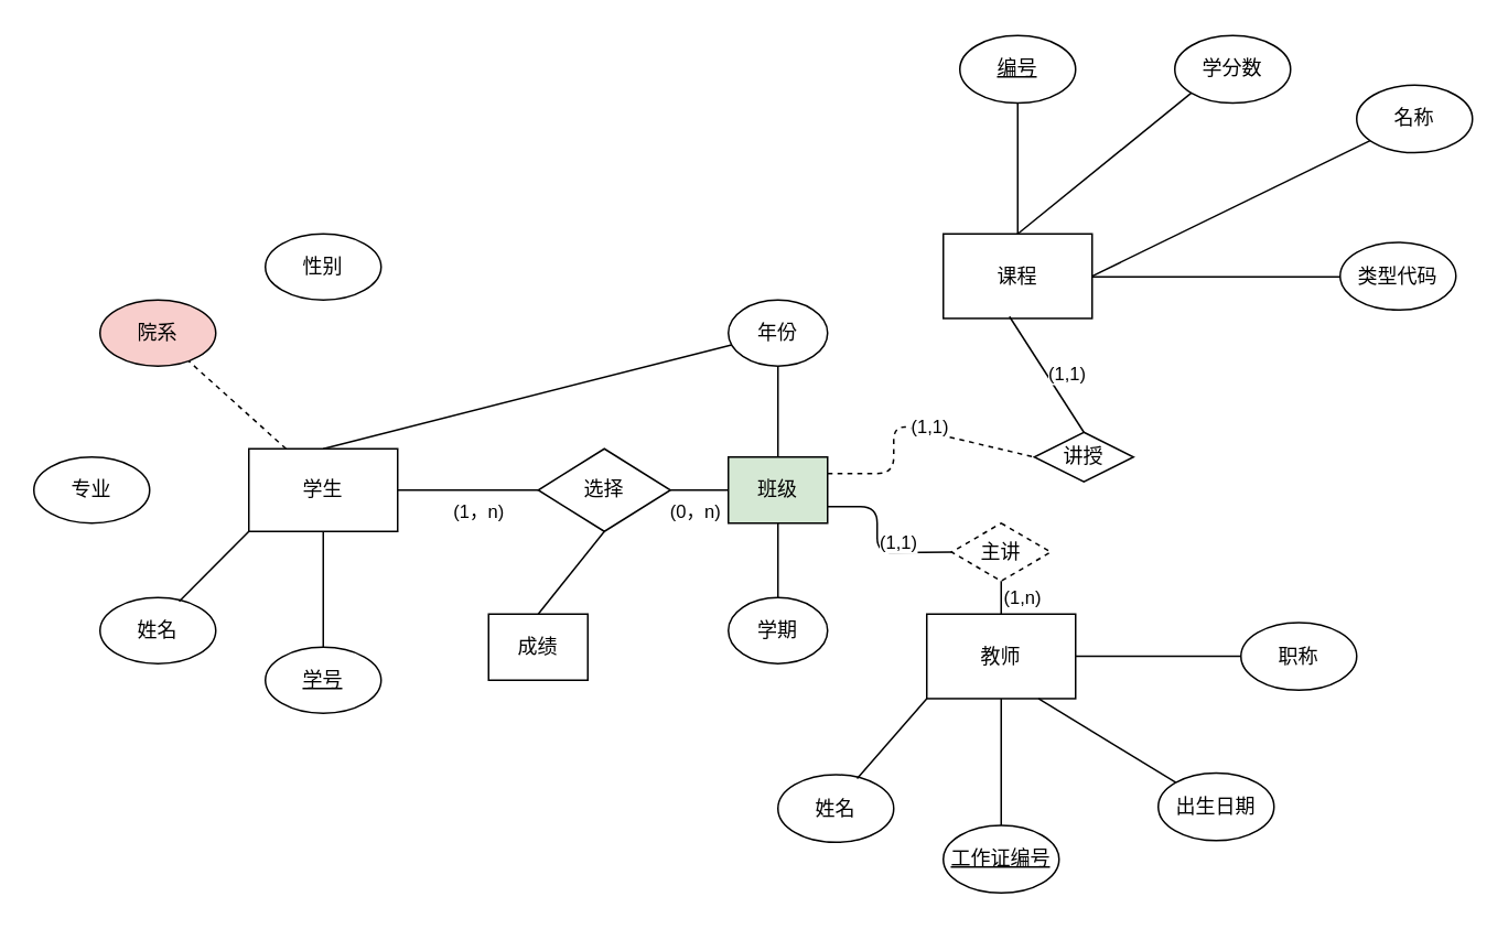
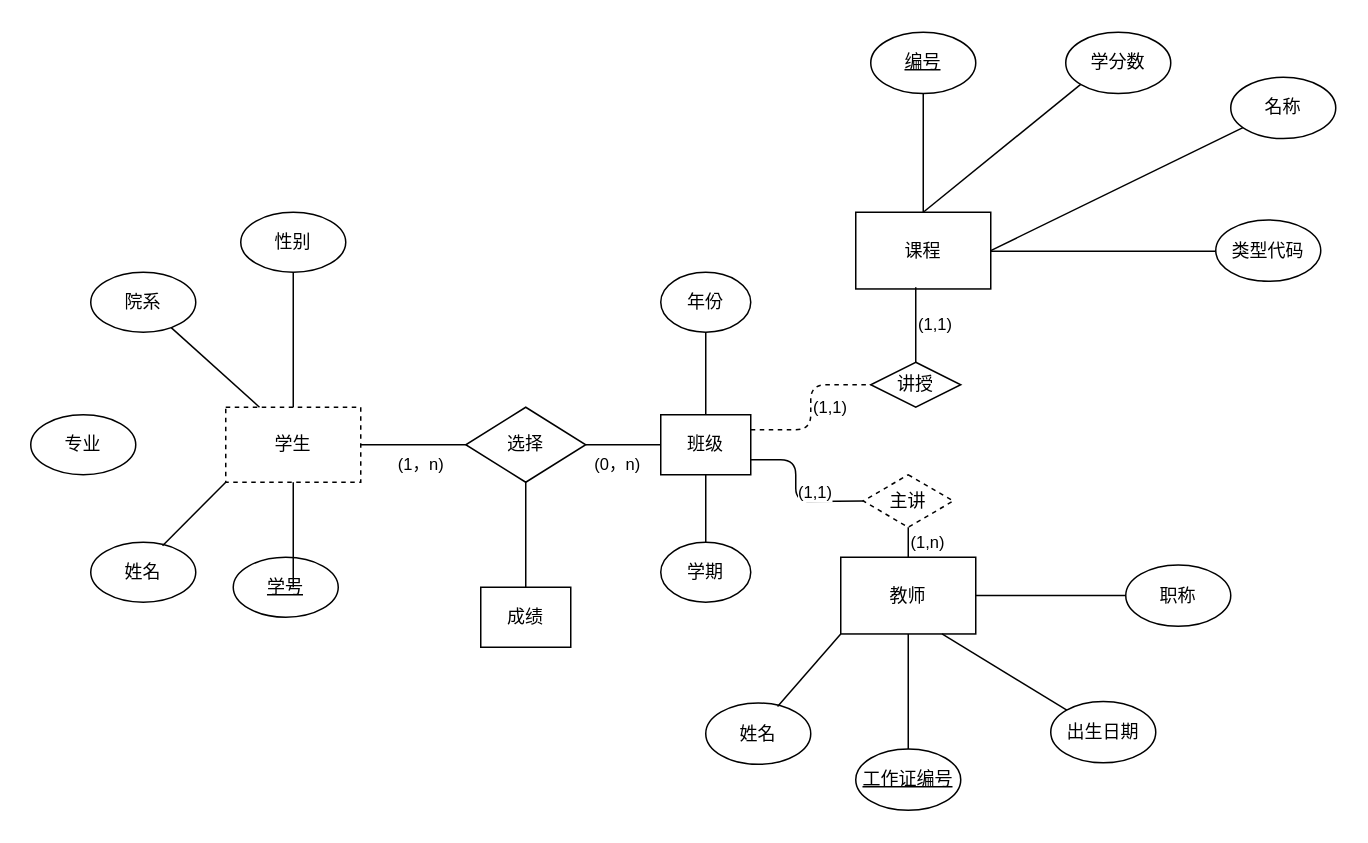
  <mxCell id="0" />
  <mxCell id="1" parent="0" />
  <mxCell id="2" value="" style="group" parent="1" vertex="1" connectable="0"><mxGeometry x="20" y="141" width="220" height="290" as="geometry" /></mxCell>
- <mxCell id="3" value="学生" style="rounded=0;whiteSpace=wrap;html=1;" parent="2" vertex="1"><mxGeometry x="130" y="130" width="90" height="50" as="geometry" /></mxCell>
- <mxCell id="4" value="院系" style="ellipse;whiteSpace=wrap;html=1;fillColor=#f8cecc;" parent="2" vertex="1"><mxGeometry x="40" y="40" width="70" height="40" as="geometry" /></mxCell>
+ <mxCell id="3" value="学生" style="rounded=0;whiteSpace=wrap;html=1;dashed=1;" parent="2" vertex="1"><mxGeometry x="130" y="130" width="90" height="50" as="geometry" /></mxCell>
+ <mxCell id="4" value="院系" style="ellipse;whiteSpace=wrap;html=1;" parent="2" vertex="1"><mxGeometry x="40" y="40" width="70" height="40" as="geometry" /></mxCell>
  <mxCell id="5" value="性别" style="ellipse;whiteSpace=wrap;html=1;" parent="2" vertex="1"><mxGeometry x="140" width="70" height="40" as="geometry" /></mxCell>
  <mxCell id="6" value="姓名" style="ellipse;whiteSpace=wrap;html=1;" parent="2" vertex="1"><mxGeometry x="40" y="220" width="70" height="40" as="geometry" /></mxCell>
- <mxCell id="7" value="&lt;u&gt;学号&lt;/u&gt;" style="ellipse;whiteSpace=wrap;html=1;" parent="2" vertex="1"><mxGeometry x="140" y="250" width="70" height="40" as="geometry" /></mxCell>
+ <mxCell id="7" value="&lt;u&gt;学号&lt;/u&gt;" style="ellipse;whiteSpace=wrap;html=1;" parent="2" vertex="1"><mxGeometry x="135" y="230" width="70" height="40" as="geometry" /></mxCell>
  <mxCell id="8" value="专业" style="ellipse;whiteSpace=wrap;html=1;" parent="2" vertex="1"><mxGeometry y="135" width="70" height="40" as="geometry" /></mxCell>
  <mxCell id="9" value="" style="endArrow=none;html=1;entryX=0.5;entryY=1;entryDx=0;entryDy=0;" parent="2" target="3" edge="1"><mxGeometry width="50" height="50" relative="1" as="geometry"><mxPoint x="175" y="250" as="sourcePoint" /><mxPoint x="185" y="190" as="targetPoint" /></mxGeometry></mxCell>
  <mxCell id="10" value="" style="endArrow=none;html=1;entryX=0;entryY=1;entryDx=0;entryDy=0;exitX=0.684;exitY=0.057;exitDx=0;exitDy=0;exitPerimeter=0;" parent="2" source="6" target="3" edge="1"><mxGeometry width="50" height="50" relative="1" as="geometry"><mxPoint x="195" y="270" as="sourcePoint" /><mxPoint x="195" y="200" as="targetPoint" /></mxGeometry></mxCell>
- <mxCell id="11" value="" style="endArrow=none;html=1;exitX=0.25;exitY=0;exitDx=0;exitDy=0;dashed=1;" parent="2" source="3" target="4" edge="1"><mxGeometry width="50" height="50" relative="1" as="geometry"><mxPoint x="215" y="290" as="sourcePoint" /><mxPoint x="215" y="220" as="targetPoint" /></mxGeometry></mxCell>
- <mxCell id="12" value="" style="endArrow=none;html=1;exitX=0.5;exitY=0;exitDx=0;exitDy=0;" parent="2" source="3" target="27" edge="1"><mxGeometry width="50" height="50" relative="1" as="geometry"><mxPoint x="162.5" y="140" as="sourcePoint" /><mxPoint x="103.626" y="86.933" as="targetPoint" /></mxGeometry></mxCell>
- <mxCell id="13" value="选择" style="rhombus;whiteSpace=wrap;html=1;" vertex="1" parent="1"><mxGeometry x="325" y="271" width="80" height="50" as="geometry" /></mxCell>
+ <mxCell id="11" value="" style="endArrow=none;html=1;exitX=0.25;exitY=0;exitDx=0;exitDy=0;" parent="2" source="3" target="4" edge="1"><mxGeometry width="50" height="50" relative="1" as="geometry"><mxPoint x="215" y="290" as="sourcePoint" /><mxPoint x="215" y="220" as="targetPoint" /></mxGeometry></mxCell>
+ <mxCell id="12" value="" style="endArrow=none;html=1;exitX=0.5;exitY=0;exitDx=0;exitDy=0;entryX=0.5;entryY=1;entryDx=0;entryDy=0;" parent="2" source="3" target="5" edge="1"><mxGeometry width="50" height="50" relative="1" as="geometry"><mxPoint x="162.5" y="140" as="sourcePoint" /><mxPoint x="103.626" y="86.933" as="targetPoint" /></mxGeometry></mxCell>
+ <mxCell id="13" value="选择" style="rhombus;whiteSpace=wrap;html=1;" vertex="1" parent="1"><mxGeometry x="310" y="271" width="80" height="50" as="geometry" /></mxCell>
  <mxCell id="14" value="(1，n)" style="endArrow=none;html=1;exitX=1;exitY=0.5;exitDx=0;exitDy=0;align=center;verticalAlign=top;" edge="1" parent="1" source="3" target="13"><mxGeometry x="0.143" width="50" height="50" relative="1" as="geometry"><mxPoint x="320" y="351" as="sourcePoint" /><mxPoint x="310" y="296" as="targetPoint" /><mxPoint as="offset" /></mxGeometry></mxCell>
- <mxCell id="15" value="班级" style="rounded=0;whiteSpace=wrap;html=1;sketch=0;fillColor=#d5e8d4;" vertex="1" parent="1"><mxGeometry x="440" y="276" width="60" height="40" as="geometry" /></mxCell>
+ <mxCell id="15" value="班级" style="rounded=0;whiteSpace=wrap;html=1;sketch=0;" vertex="1" parent="1"><mxGeometry x="440" y="276" width="60" height="40" as="geometry" /></mxCell>
  <mxCell id="16" value="(0，n)" style="endArrow=none;html=1;exitX=0;exitY=0.5;exitDx=0;exitDy=0;align=center;verticalAlign=top;entryX=1;entryY=0.5;entryDx=0;entryDy=0;" edge="1" parent="1" source="15" target="13"><mxGeometry x="0.143" width="50" height="50" relative="1" as="geometry"><mxPoint x="250" y="306" as="sourcePoint" /><mxPoint x="320" y="306" as="targetPoint" /><mxPoint as="offset" /></mxGeometry></mxCell>
  <mxCell id="17" value="" style="group" vertex="1" connectable="0" parent="1"><mxGeometry x="470" y="371.003" width="350" height="168.746" as="geometry" /></mxCell>
  <mxCell id="18" value="&lt;p&gt;教师&lt;/p&gt;" style="rounded=0;whiteSpace=wrap;html=1;rotation=0;direction=east;" parent="17" vertex="1"><mxGeometry x="90" width="90" height="51.136" as="geometry" /></mxCell>
  <mxCell id="19" value="出生日期" style="ellipse;whiteSpace=wrap;html=1;rotation=0;direction=east;" parent="17" vertex="1"><mxGeometry x="230" y="96.155" width="70" height="40.909" as="geometry" /></mxCell>
  <mxCell id="20" value="职称" style="ellipse;whiteSpace=wrap;html=1;rotation=0;direction=east;" parent="17" vertex="1"><mxGeometry x="280" y="5.115" width="70" height="40.909" as="geometry" /></mxCell>
  <mxCell id="21" value="姓名" style="ellipse;whiteSpace=wrap;html=1;rotation=0;direction=east;" parent="17" vertex="1"><mxGeometry y="97.155" width="70" height="40.909" as="geometry" /></mxCell>
  <mxCell id="22" value="&lt;u&gt;工作证编号&lt;/u&gt;" style="ellipse;whiteSpace=wrap;html=1;rotation=0;direction=east;" parent="17" vertex="1"><mxGeometry x="100" y="127.837" width="70" height="40.909" as="geometry" /></mxCell>
  <mxCell id="23" value="" style="endArrow=none;html=1;entryX=0.5;entryY=1;entryDx=0;entryDy=0;exitX=0.5;exitY=1;exitDx=0;exitDy=0;" parent="17" target="18" edge="1"><mxGeometry x="-75" y="81.815" width="50" height="51.136" as="geometry"><mxPoint x="135" y="127.837" as="sourcePoint" /><mxPoint x="145" y="66.474" as="targetPoint" /></mxGeometry></mxCell>
  <mxCell id="24" value="" style="endArrow=none;html=1;entryX=0;entryY=1;entryDx=0;entryDy=0;exitX=0.684;exitY=0.057;exitDx=0;exitDy=0;exitPerimeter=0;" parent="17" source="21" target="18" edge="1"><mxGeometry x="-75" y="81.815" width="50" height="51.136" as="geometry"><mxPoint x="155" y="148.292" as="sourcePoint" /><mxPoint x="155" y="76.701" as="targetPoint" /></mxGeometry></mxCell>
  <mxCell id="25" value="" style="endArrow=none;html=1;exitX=0.75;exitY=1;exitDx=0;exitDy=0;" parent="17" source="18" target="19" edge="1"><mxGeometry x="-75" y="81.815" width="50" height="51.136" as="geometry"><mxPoint x="175" y="168.746" as="sourcePoint" /><mxPoint x="175" y="97.155" as="targetPoint" /></mxGeometry></mxCell>
  <mxCell id="26" value="" style="endArrow=none;html=1;exitX=1;exitY=0.5;exitDx=0;exitDy=0;entryX=0;entryY=0.5;entryDx=0;entryDy=0;" parent="17" source="18" target="20" edge="1"><mxGeometry x="-75" y="81.815" width="50" height="51.136" as="geometry"><mxPoint x="190" y="31.157" as="sourcePoint" /><mxPoint x="280" y="31.157" as="targetPoint" /></mxGeometry></mxCell>
  <mxCell id="27" value="年份" style="ellipse;whiteSpace=wrap;html=1;rounded=0;sketch=0;" vertex="1" parent="1"><mxGeometry x="440" y="181" width="60" height="40" as="geometry" /></mxCell>
  <mxCell id="28" value="学期" style="ellipse;whiteSpace=wrap;html=1;rounded=0;sketch=0;" vertex="1" parent="1"><mxGeometry x="440" y="361" width="60" height="40" as="geometry" /></mxCell>
  <mxCell id="29" value="" style="endArrow=none;html=1;align=left;entryX=0.5;entryY=1;entryDx=0;entryDy=0;exitX=0.5;exitY=0;exitDx=0;exitDy=0;" edge="1" parent="1" source="15" target="27"><mxGeometry width="50" height="50" relative="1" as="geometry"><mxPoint x="470" y="271" as="sourcePoint" /><mxPoint x="410" y="261" as="targetPoint" /></mxGeometry></mxCell>
  <mxCell id="30" value="" style="endArrow=none;html=1;align=left;exitX=0.5;exitY=1;exitDx=0;exitDy=0;" edge="1" parent="1" source="15"><mxGeometry width="50" height="50" relative="1" as="geometry"><mxPoint x="470" y="321" as="sourcePoint" /><mxPoint x="470" y="361" as="targetPoint" /></mxGeometry></mxCell>
- <mxCell id="31" value="成绩" style="rounded=0;whiteSpace=wrap;html=1;sketch=0;" vertex="1" parent="1"><mxGeometry x="295" y="371" width="60" height="40" as="geometry" /></mxCell>
+ <mxCell id="31" value="成绩" style="rounded=0;whiteSpace=wrap;html=1;sketch=0;" vertex="1" parent="1"><mxGeometry x="320" y="391" width="60" height="40" as="geometry" /></mxCell>
  <mxCell id="32" value="" style="endArrow=none;html=1;align=left;exitX=0.5;exitY=0;exitDx=0;exitDy=0;entryX=0.5;entryY=1;entryDx=0;entryDy=0;" edge="1" parent="1" source="31" target="13"><mxGeometry width="50" height="50" relative="1" as="geometry"><mxPoint x="310" y="311" as="sourcePoint" /><mxPoint x="360" y="261" as="targetPoint" /></mxGeometry></mxCell>
  <mxCell id="33" value="主讲" style="rhombus;whiteSpace=wrap;html=1;rounded=0;sketch=0;dashed=1;" vertex="1" parent="1"><mxGeometry x="575" y="316" width="60" height="35" as="geometry" /></mxCell>
  <mxCell id="34" value="(1,1)" style="endArrow=none;html=1;align=left;entryX=0;entryY=0.5;entryDx=0;entryDy=0;exitX=1;exitY=0.75;exitDx=0;exitDy=0;verticalAlign=middle;" edge="1" parent="1" source="15" target="33"><mxGeometry width="50" height="50" relative="1" as="geometry"><mxPoint x="500" y="319" as="sourcePoint" /><mxPoint x="510" y="261" as="targetPoint" /><Array as="points"><mxPoint x="530" y="306" /><mxPoint x="530" y="334" /></Array></mxGeometry></mxCell>
  <mxCell id="35" value="(1,n)" style="endArrow=none;html=1;align=left;entryX=0.5;entryY=1;entryDx=0;entryDy=0;exitX=0.5;exitY=0;exitDx=0;exitDy=0;" edge="1" parent="1" source="18" target="33"><mxGeometry width="50" height="50" relative="1" as="geometry"><mxPoint x="480" y="286" as="sourcePoint" /><mxPoint x="480" y="231" as="targetPoint" /></mxGeometry></mxCell>
  <mxCell id="36" value="(1,1)" style="endArrow=none;html=1;align=left;exitX=1;exitY=0.25;exitDx=0;exitDy=0;verticalAlign=middle;entryX=0;entryY=0.5;entryDx=0;entryDy=0;dashed=1;" edge="1" parent="1" source="15" target="37"><mxGeometry width="50" height="50" relative="1" as="geometry"><mxPoint x="510" y="316" as="sourcePoint" /><mxPoint x="580" y="251" as="targetPoint" /><Array as="points"><mxPoint x="540" y="286" /><mxPoint x="540" y="256" /></Array></mxGeometry></mxCell>
- <mxCell id="37" value="讲授" style="rhombus;whiteSpace=wrap;html=1;rounded=0;sketch=0;" vertex="1" parent="1"><mxGeometry x="625" y="261" width="60" height="30" as="geometry" /></mxCell>
+ <mxCell id="37" value="讲授" style="rhombus;whiteSpace=wrap;html=1;rounded=0;sketch=0;" vertex="1" parent="1"><mxGeometry x="580" y="241" width="60" height="30" as="geometry" /></mxCell>
  <mxCell id="38" value="" style="group" vertex="1" connectable="0" parent="1"><mxGeometry x="570" y="20.998" width="320" height="171.141" as="geometry" /></mxCell>
  <mxCell id="39" value="&lt;p&gt;课程&lt;/p&gt;" style="rounded=0;whiteSpace=wrap;html=1;rotation=0;direction=east;" parent="38" vertex="1"><mxGeometry y="120.005" width="90" height="51.136" as="geometry" /></mxCell>
  <mxCell id="40" value="名称" style="ellipse;whiteSpace=wrap;html=1;rotation=0;direction=east;" parent="38" vertex="1"><mxGeometry x="250" y="29.999" width="70" height="40.909" as="geometry" /></mxCell>
  <mxCell id="41" style="edgeStyle=orthogonalEdgeStyle;curved=0;rounded=1;sketch=0;orthogonalLoop=1;jettySize=auto;html=1;exitX=0.5;exitY=1;exitDx=0;exitDy=0;align=left;" edge="1" parent="38" source="42"><mxGeometry relative="1" as="geometry"><mxPoint x="270" y="150.002" as="targetPoint" /></mxGeometry></mxCell>
  <mxCell id="42" value="类型代码" style="ellipse;whiteSpace=wrap;html=1;rotation=0;direction=east;" parent="38" vertex="1"><mxGeometry x="240" y="125.12" width="70" height="40.909" as="geometry" /></mxCell>
  <mxCell id="43" value="学分数" style="ellipse;whiteSpace=wrap;html=1;rotation=0;direction=east;" parent="38" vertex="1"><mxGeometry x="140" width="70" height="40.909" as="geometry" /></mxCell>
  <mxCell id="44" value="&lt;u&gt;编号&lt;/u&gt;" style="ellipse;whiteSpace=wrap;html=1;rotation=0;direction=east;" parent="38" vertex="1"><mxGeometry x="10" y="0.002" width="70" height="40.909" as="geometry" /></mxCell>
  <mxCell id="45" value="" style="endArrow=none;html=1;entryX=0.5;entryY=1;entryDx=0;entryDy=0;" parent="38" target="44" edge="1"><mxGeometry x="-165" y="196.709" width="50" height="51.136" as="geometry"><mxPoint x="45" y="120.002" as="sourcePoint" /><mxPoint x="55" y="181.368" as="targetPoint" /></mxGeometry></mxCell>
  <mxCell id="46" value="" style="endArrow=none;html=1;exitX=0;exitY=1;exitDx=0;exitDy=0;" parent="38" source="43" edge="1"><mxGeometry x="-165" y="196.709" width="50" height="51.136" as="geometry"><mxPoint x="65" y="263.186" as="sourcePoint" /><mxPoint x="45" y="120.002" as="targetPoint" /></mxGeometry></mxCell>
  <mxCell id="47" value="" style="endArrow=none;html=1;exitX=1;exitY=0.5;exitDx=0;exitDy=0;" parent="38" source="39" target="40" edge="1"><mxGeometry x="-165" y="196.709" width="50" height="51.136" as="geometry"><mxPoint x="85" y="283.641" as="sourcePoint" /><mxPoint x="85" y="212.05" as="targetPoint" /></mxGeometry></mxCell>
  <mxCell id="48" value="" style="endArrow=none;html=1;" parent="38" edge="1"><mxGeometry x="-165" y="196.709" width="50" height="51.136" as="geometry"><mxPoint x="90" y="146.002" as="sourcePoint" /><mxPoint x="240" y="146.002" as="targetPoint" /></mxGeometry></mxCell>
  <mxCell id="49" value="(1,1)" style="endArrow=none;html=1;align=left;exitX=0.5;exitY=0;exitDx=0;exitDy=0;" edge="1" parent="1" source="37"><mxGeometry width="50" height="50" relative="1" as="geometry"><mxPoint x="530" y="-69" as="sourcePoint" /><mxPoint x="610" y="191" as="targetPoint" /></mxGeometry></mxCell>
